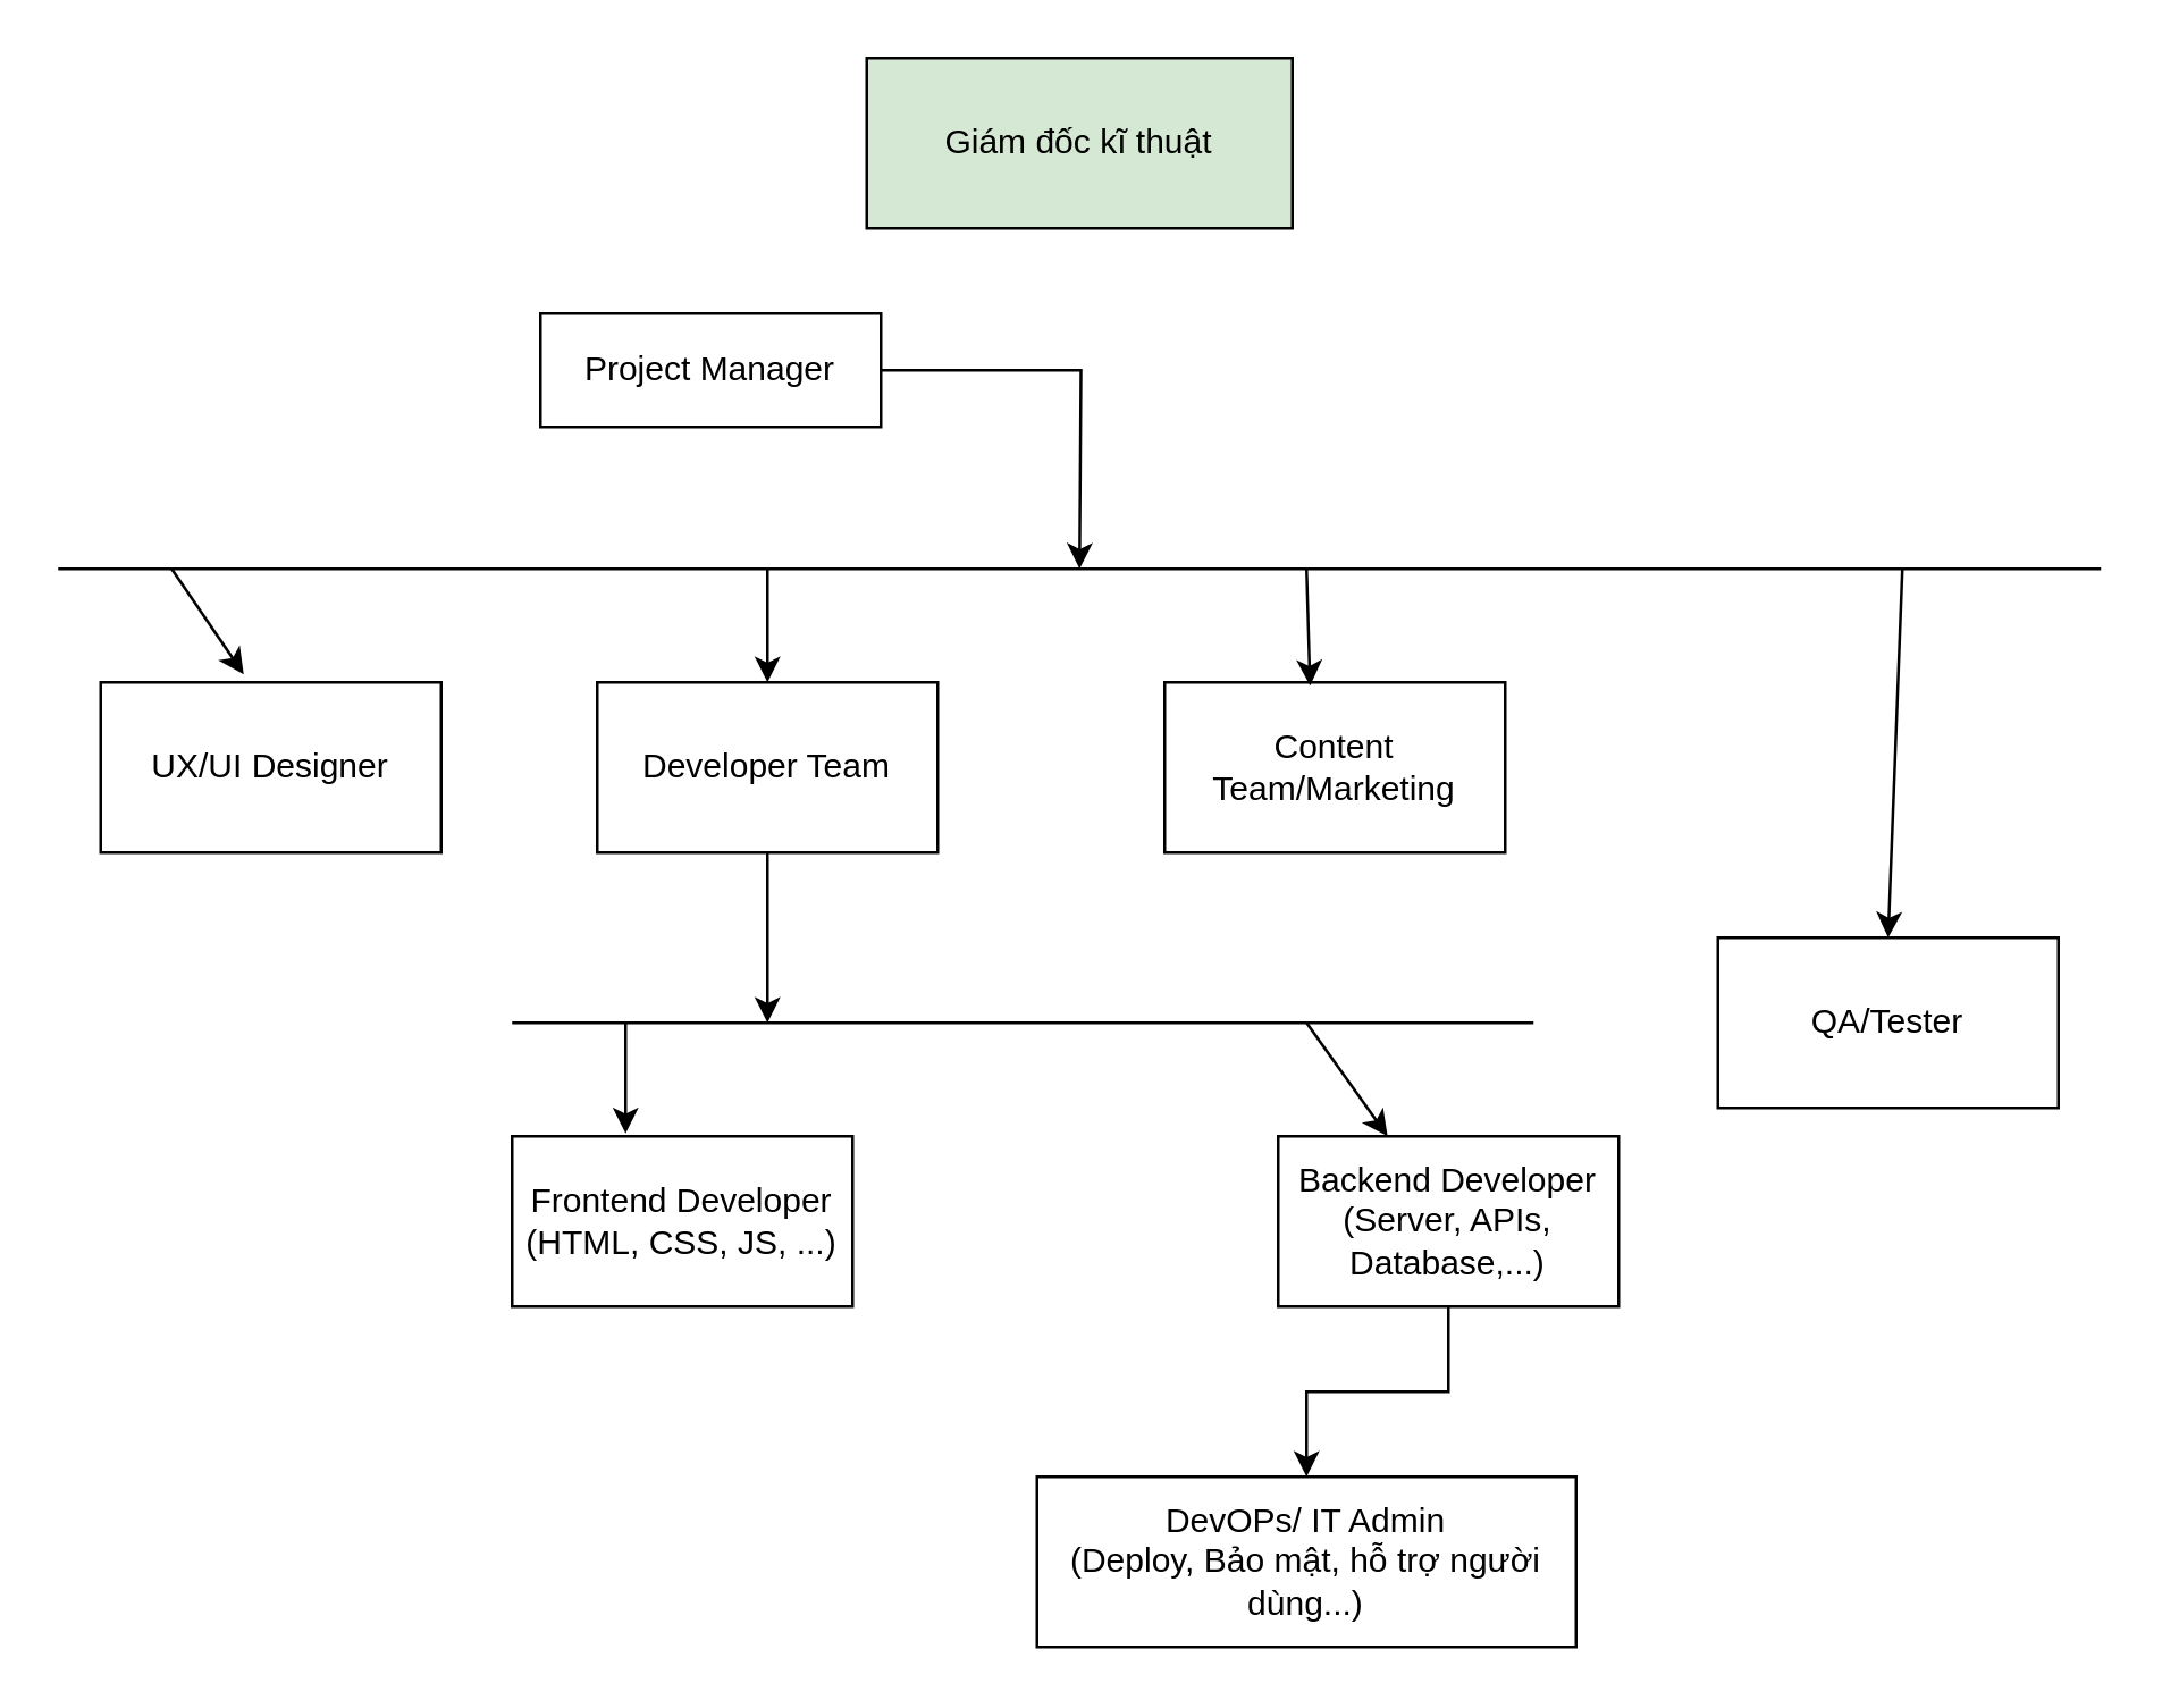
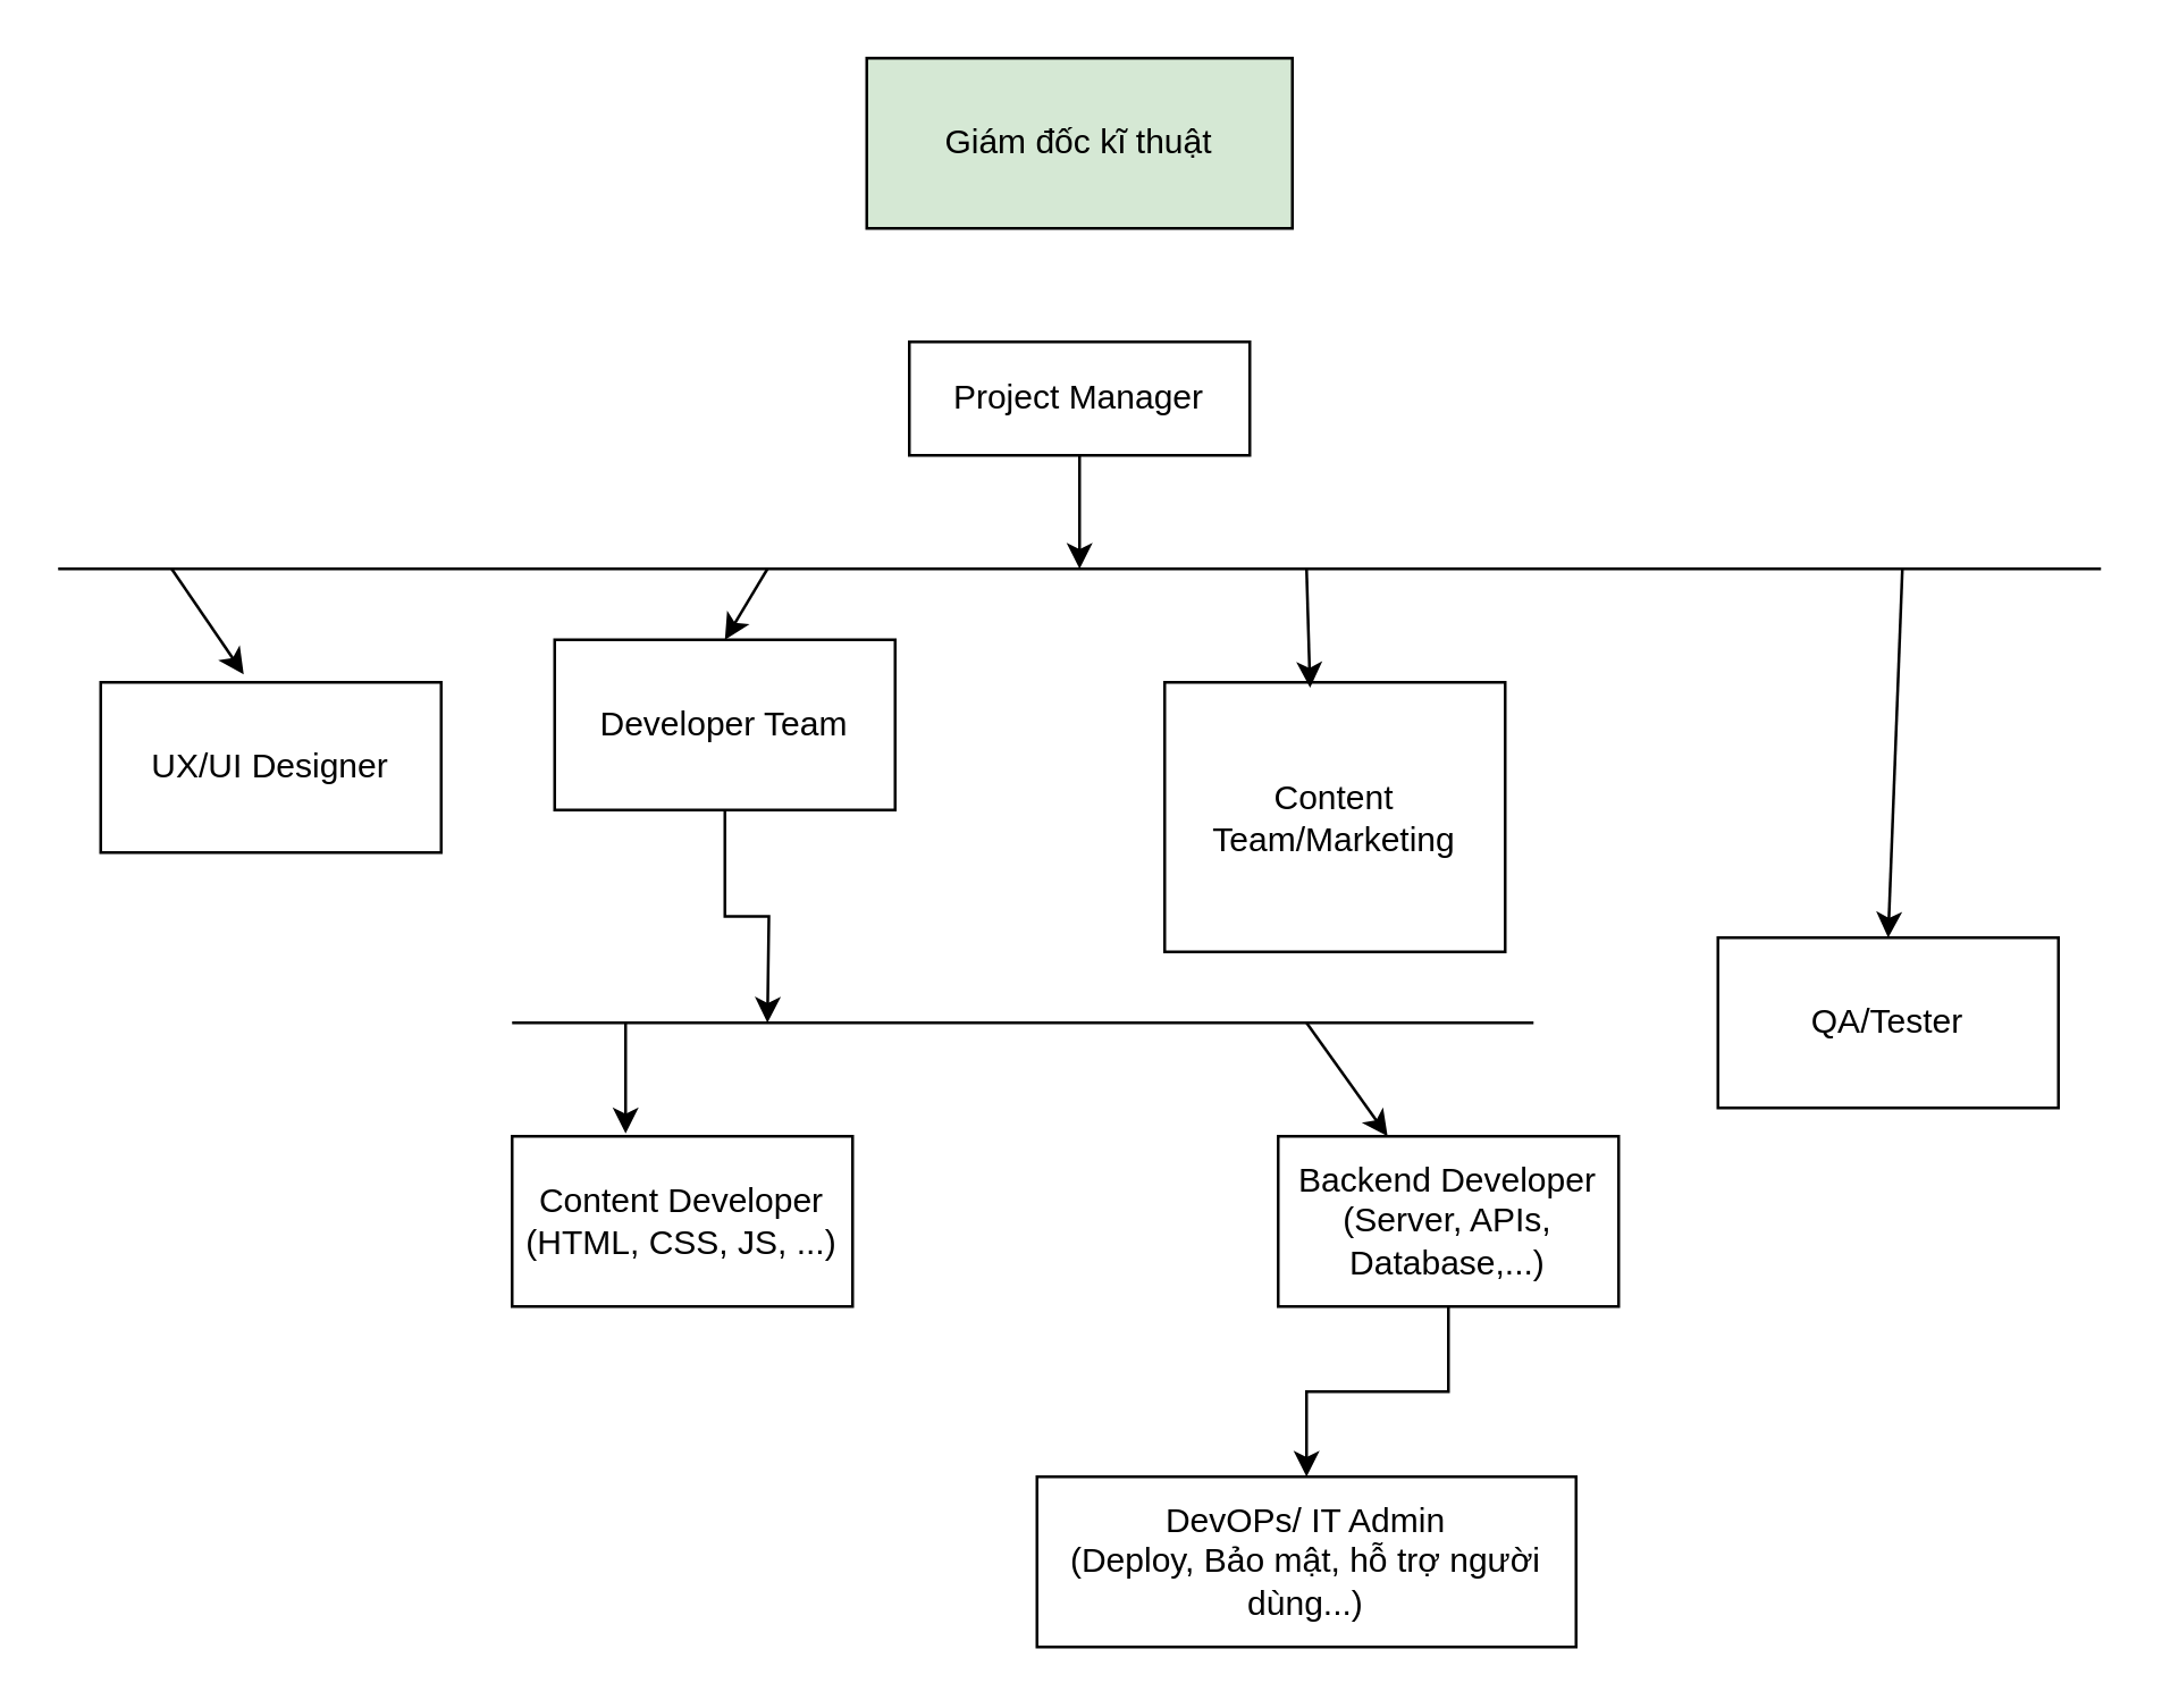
  <mxCell id="0" />
  <mxCell id="1" parent="0" />
  <mxCell id="2" value="Giám đốc kĩ thuật" style="rounded=0;whiteSpace=wrap;html=1;fillColor=#d5e8d4;" parent="1" vertex="1"><mxGeometry x="305" y="20" width="150" height="60" as="geometry" /></mxCell>
  <mxCell id="3" style="edgeStyle=orthogonalEdgeStyle;rounded=0;orthogonalLoop=1;jettySize=auto;html=1;" parent="1" source="4" edge="1"><mxGeometry relative="1" as="geometry"><mxPoint x="380" y="200" as="targetPoint" /></mxGeometry></mxCell>
- <mxCell id="4" value="Project Manager" style="rounded=0;whiteSpace=wrap;html=1;" parent="1" vertex="1"><mxGeometry x="190" y="110" width="120" height="40" as="geometry" /></mxCell>
+ <mxCell id="4" value="Project Manager" style="rounded=0;whiteSpace=wrap;html=1;" parent="1" vertex="1"><mxGeometry x="320" y="120" width="120" height="40" as="geometry" /></mxCell>
  <mxCell id="5" value="" style="endArrow=none;html=1;rounded=0;" parent="1" edge="1"><mxGeometry width="50" height="50" relative="1" as="geometry"><mxPoint x="20" y="200" as="sourcePoint" /><mxPoint x="740" y="200" as="targetPoint" /></mxGeometry></mxCell>
  <mxCell id="6" value="" style="endArrow=classic;html=1;rounded=0;entryX=0.42;entryY=-0.047;entryDx=0;entryDy=0;entryPerimeter=0;" parent="1" target="7" edge="1"><mxGeometry width="50" height="50" relative="1" as="geometry"><mxPoint x="60" y="200" as="sourcePoint" /><mxPoint x="60" y="240" as="targetPoint" /></mxGeometry></mxCell>
  <mxCell id="7" value="UX/UI Designer" style="rounded=0;whiteSpace=wrap;html=1;" parent="1" vertex="1"><mxGeometry x="35" y="240" width="120" height="60" as="geometry" /></mxCell>
  <mxCell id="8" style="edgeStyle=orthogonalEdgeStyle;rounded=0;orthogonalLoop=1;jettySize=auto;html=1;" parent="1" source="9" edge="1"><mxGeometry relative="1" as="geometry"><mxPoint x="270" y="360" as="targetPoint" /></mxGeometry></mxCell>
- <mxCell id="9" value="Developer Team" style="rounded=0;whiteSpace=wrap;html=1;" parent="1" vertex="1"><mxGeometry x="210" y="240" width="120" height="60" as="geometry" /></mxCell>
- <mxCell id="10" value="Content Team/Marketing" style="rounded=0;whiteSpace=wrap;html=1;" parent="1" vertex="1"><mxGeometry x="410" y="240" width="120" height="60" as="geometry" /></mxCell>
+ <mxCell id="9" value="Developer Team" style="rounded=0;whiteSpace=wrap;html=1;" parent="1" vertex="1"><mxGeometry x="195" y="225" width="120" height="60" as="geometry" /></mxCell>
+ <mxCell id="10" value="Content Team/Marketing" style="rounded=0;whiteSpace=wrap;html=1;" parent="1" vertex="1"><mxGeometry x="410" y="240" width="120" height="95" as="geometry" /></mxCell>
  <mxCell id="11" value="QA/Tester" style="rounded=0;whiteSpace=wrap;html=1;" parent="1" vertex="1"><mxGeometry x="605" y="330" width="120" height="60" as="geometry" /></mxCell>
  <mxCell id="12" value="" style="endArrow=classic;html=1;rounded=0;entryX=0.5;entryY=0;entryDx=0;entryDy=0;" parent="1" target="9" edge="1"><mxGeometry width="50" height="50" relative="1" as="geometry"><mxPoint x="270" y="200" as="sourcePoint" /><mxPoint x="320" y="150" as="targetPoint" /></mxGeometry></mxCell>
  <mxCell id="13" value="" style="endArrow=classic;html=1;rounded=0;entryX=0.427;entryY=0.02;entryDx=0;entryDy=0;entryPerimeter=0;" parent="1" target="10" edge="1"><mxGeometry width="50" height="50" relative="1" as="geometry"><mxPoint x="460" y="200" as="sourcePoint" /><mxPoint x="510" y="150" as="targetPoint" /></mxGeometry></mxCell>
  <mxCell id="14" value="" style="endArrow=classic;html=1;rounded=0;entryX=0.5;entryY=0;entryDx=0;entryDy=0;" parent="1" target="11" edge="1"><mxGeometry width="50" height="50" relative="1" as="geometry"><mxPoint x="670" y="200" as="sourcePoint" /><mxPoint x="720" y="150" as="targetPoint" /></mxGeometry></mxCell>
  <mxCell id="15" value="" style="endArrow=none;html=1;rounded=0;" parent="1" edge="1"><mxGeometry width="50" height="50" relative="1" as="geometry"><mxPoint x="180" y="360" as="sourcePoint" /><mxPoint x="540" y="360" as="targetPoint" /></mxGeometry></mxCell>
- <mxCell id="16" value="Frontend Developer&lt;div&gt;(HTML, CSS, JS, ...)&lt;/div&gt;" style="rounded=0;whiteSpace=wrap;html=1;" parent="1" vertex="1"><mxGeometry x="180" y="400" width="120" height="60" as="geometry" /></mxCell>
+ <mxCell id="16" value="Content Developer&lt;div&gt;(HTML, CSS, JS, ...)&lt;/div&gt;" style="rounded=0;whiteSpace=wrap;html=1;" parent="1" vertex="1"><mxGeometry x="180" y="400" width="120" height="60" as="geometry" /></mxCell>
  <mxCell id="17" value="" style="endArrow=classic;html=1;rounded=0;" parent="1" edge="1"><mxGeometry width="50" height="50" relative="1" as="geometry"><mxPoint x="220" y="360" as="sourcePoint" /><mxPoint x="220" y="399" as="targetPoint" /></mxGeometry></mxCell>
  <mxCell id="18" value="" style="endArrow=classic;html=1;rounded=0;" parent="1" target="20" edge="1"><mxGeometry width="50" height="50" relative="1" as="geometry"><mxPoint x="460" y="360" as="sourcePoint" /><mxPoint x="510" y="310" as="targetPoint" /></mxGeometry></mxCell>
  <mxCell id="19" style="edgeStyle=orthogonalEdgeStyle;rounded=0;orthogonalLoop=1;jettySize=auto;html=1;" parent="1" source="20" target="21" edge="1"><mxGeometry relative="1" as="geometry"><mxPoint x="460" y="520" as="targetPoint" /></mxGeometry></mxCell>
  <mxCell id="20" value="Backend Developer&lt;div&gt;(Server, APIs, Database,...)&lt;/div&gt;" style="rounded=0;whiteSpace=wrap;html=1;" parent="1" vertex="1"><mxGeometry x="450" y="400" width="120" height="60" as="geometry" /></mxCell>
  <mxCell id="21" value="DevOPs/ IT Admin&lt;div&gt;(Deploy, Bảo mật, hỗ trợ người dùng...)&lt;/div&gt;" style="rounded=0;whiteSpace=wrap;html=1;" parent="1" vertex="1"><mxGeometry x="365" y="520" width="190" height="60" as="geometry" /></mxCell>
